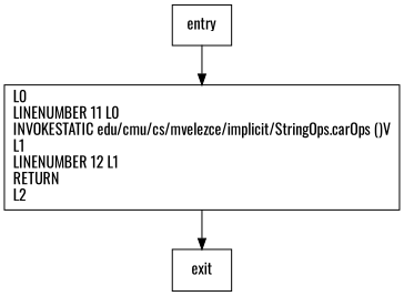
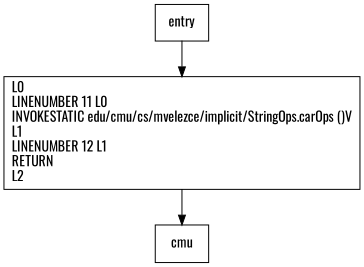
  digraph {
    fontname=Oswald
    node [shape=record fontname=Oswald]
    edge [fontname=Oswald]
    n1 [label="L0\lLINENUMBER 11 L0\lINVOKESTATIC edu/cmu/cs/mvelezce/implicit/StringOps.carOps ()V\lL1\lLINENUMBER 12 L1\lRETURN\lL2\l"]
-   exit
+   exit [label=cmu]
    entry
    n1 -> exit
    entry -> n1
  }
